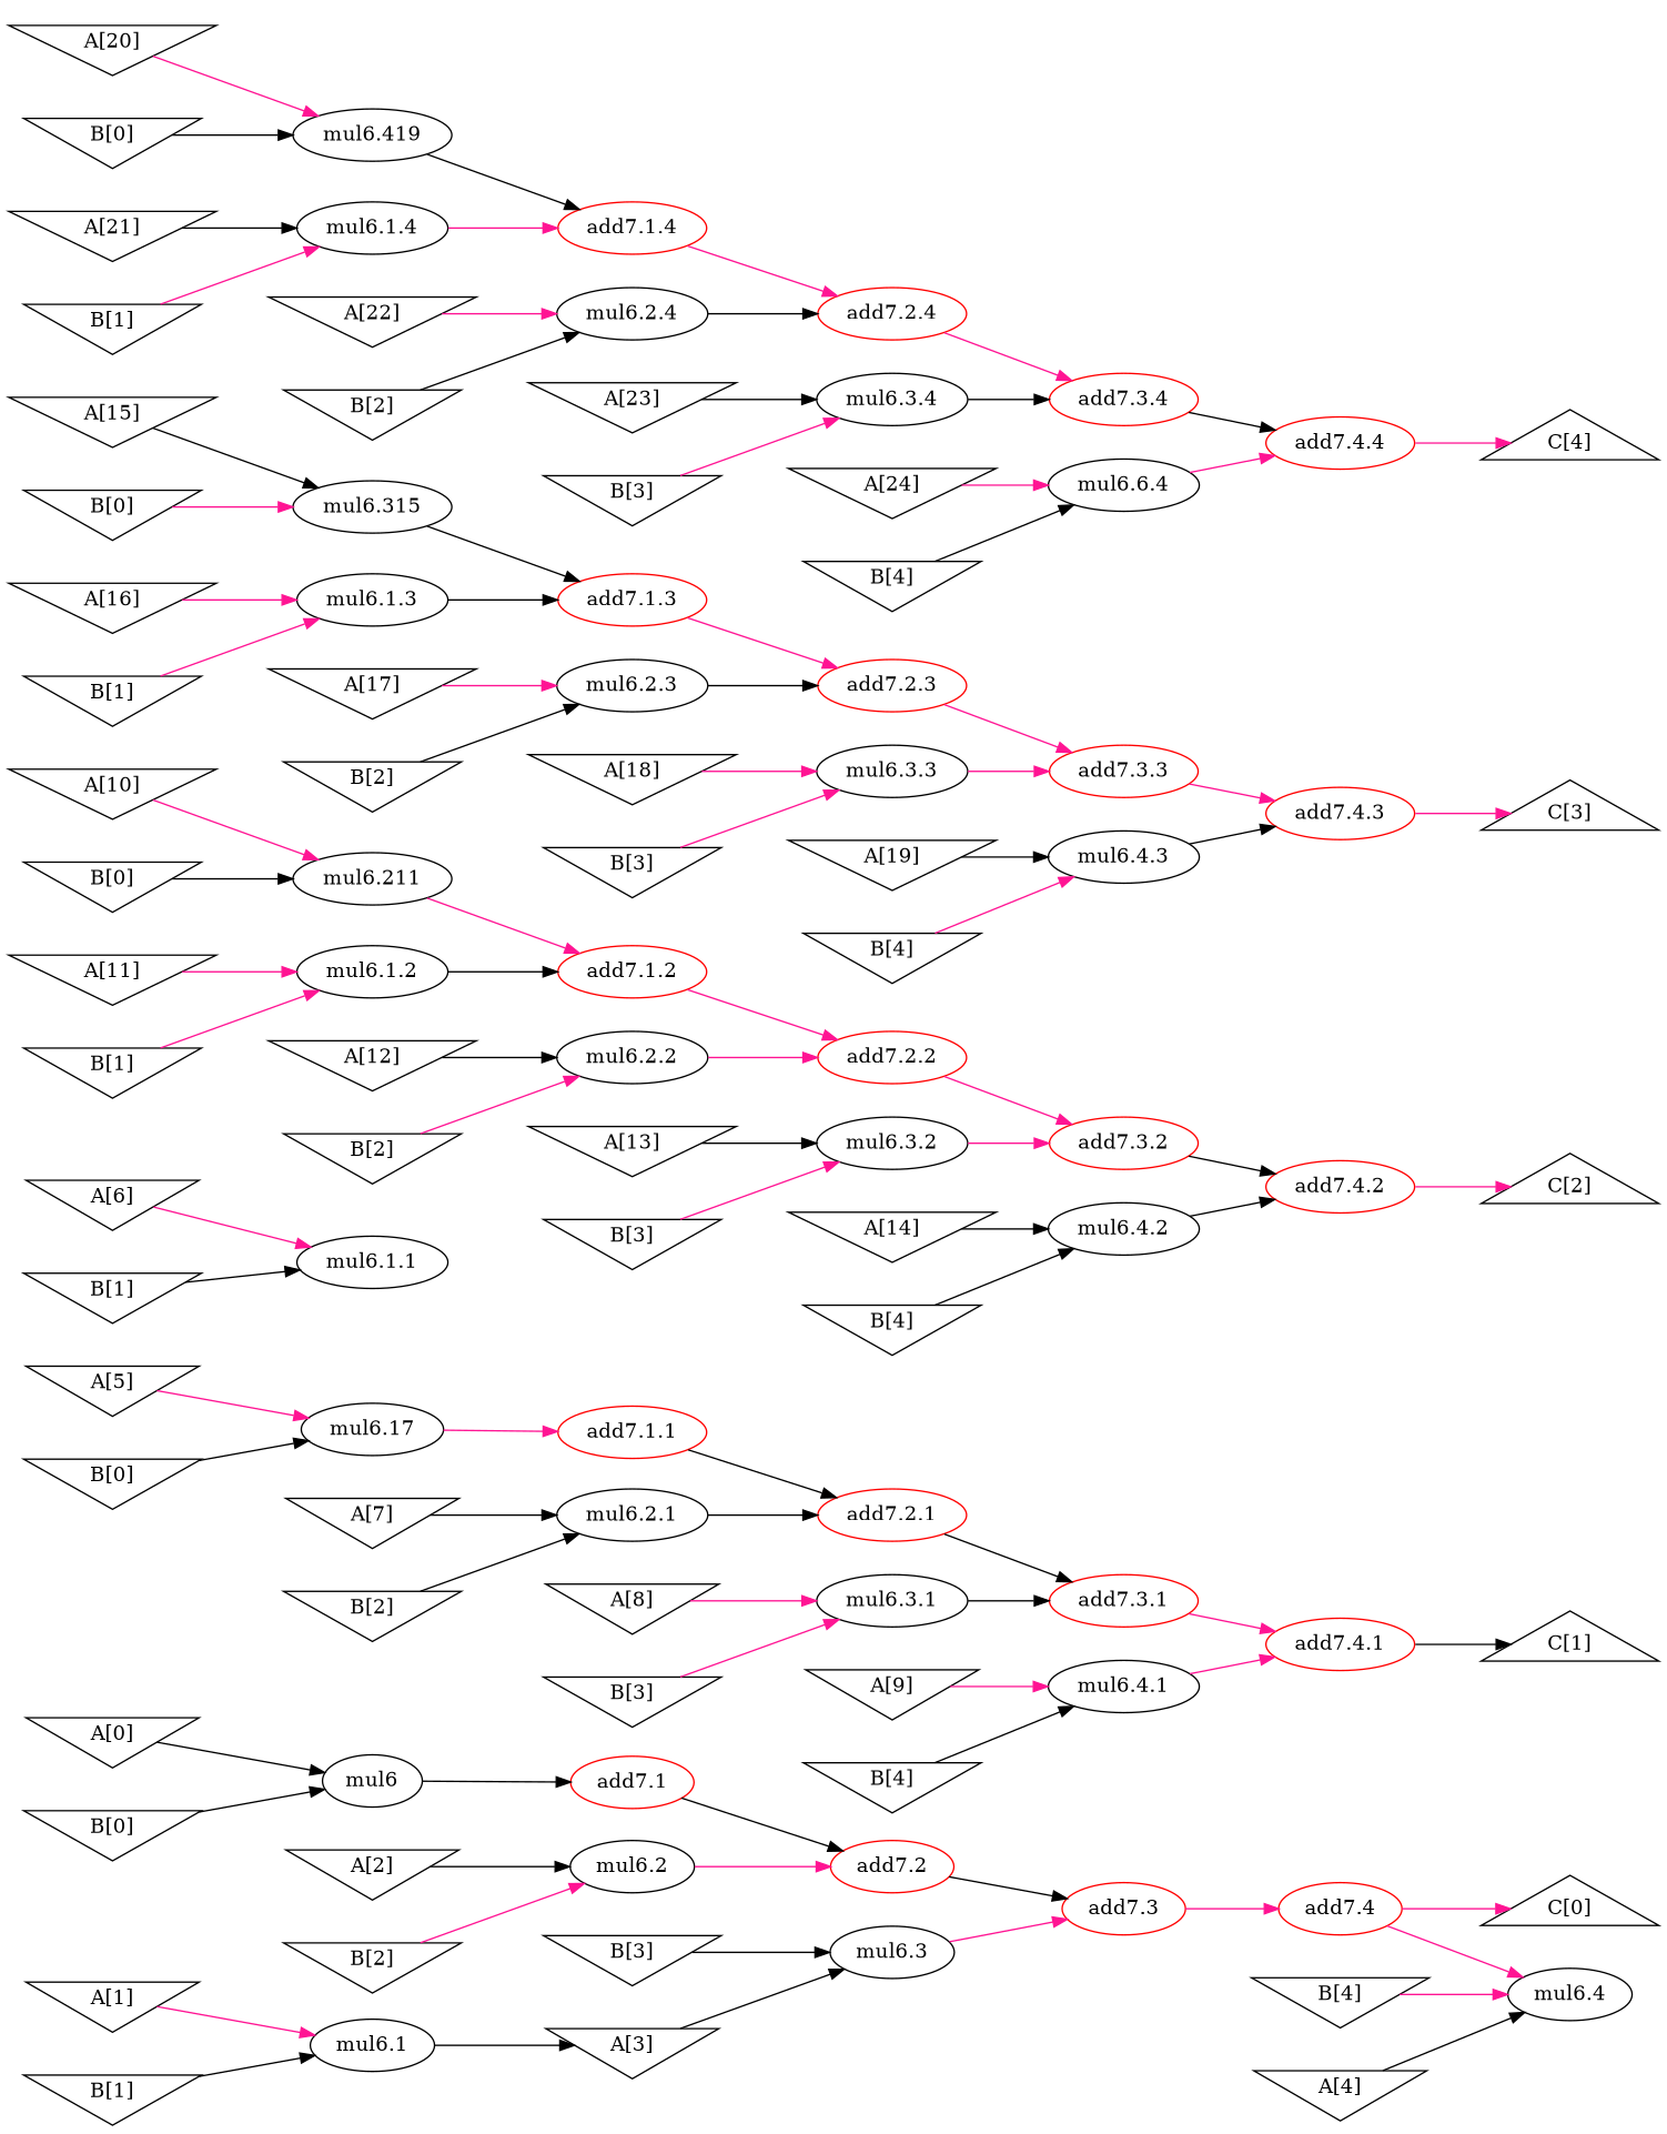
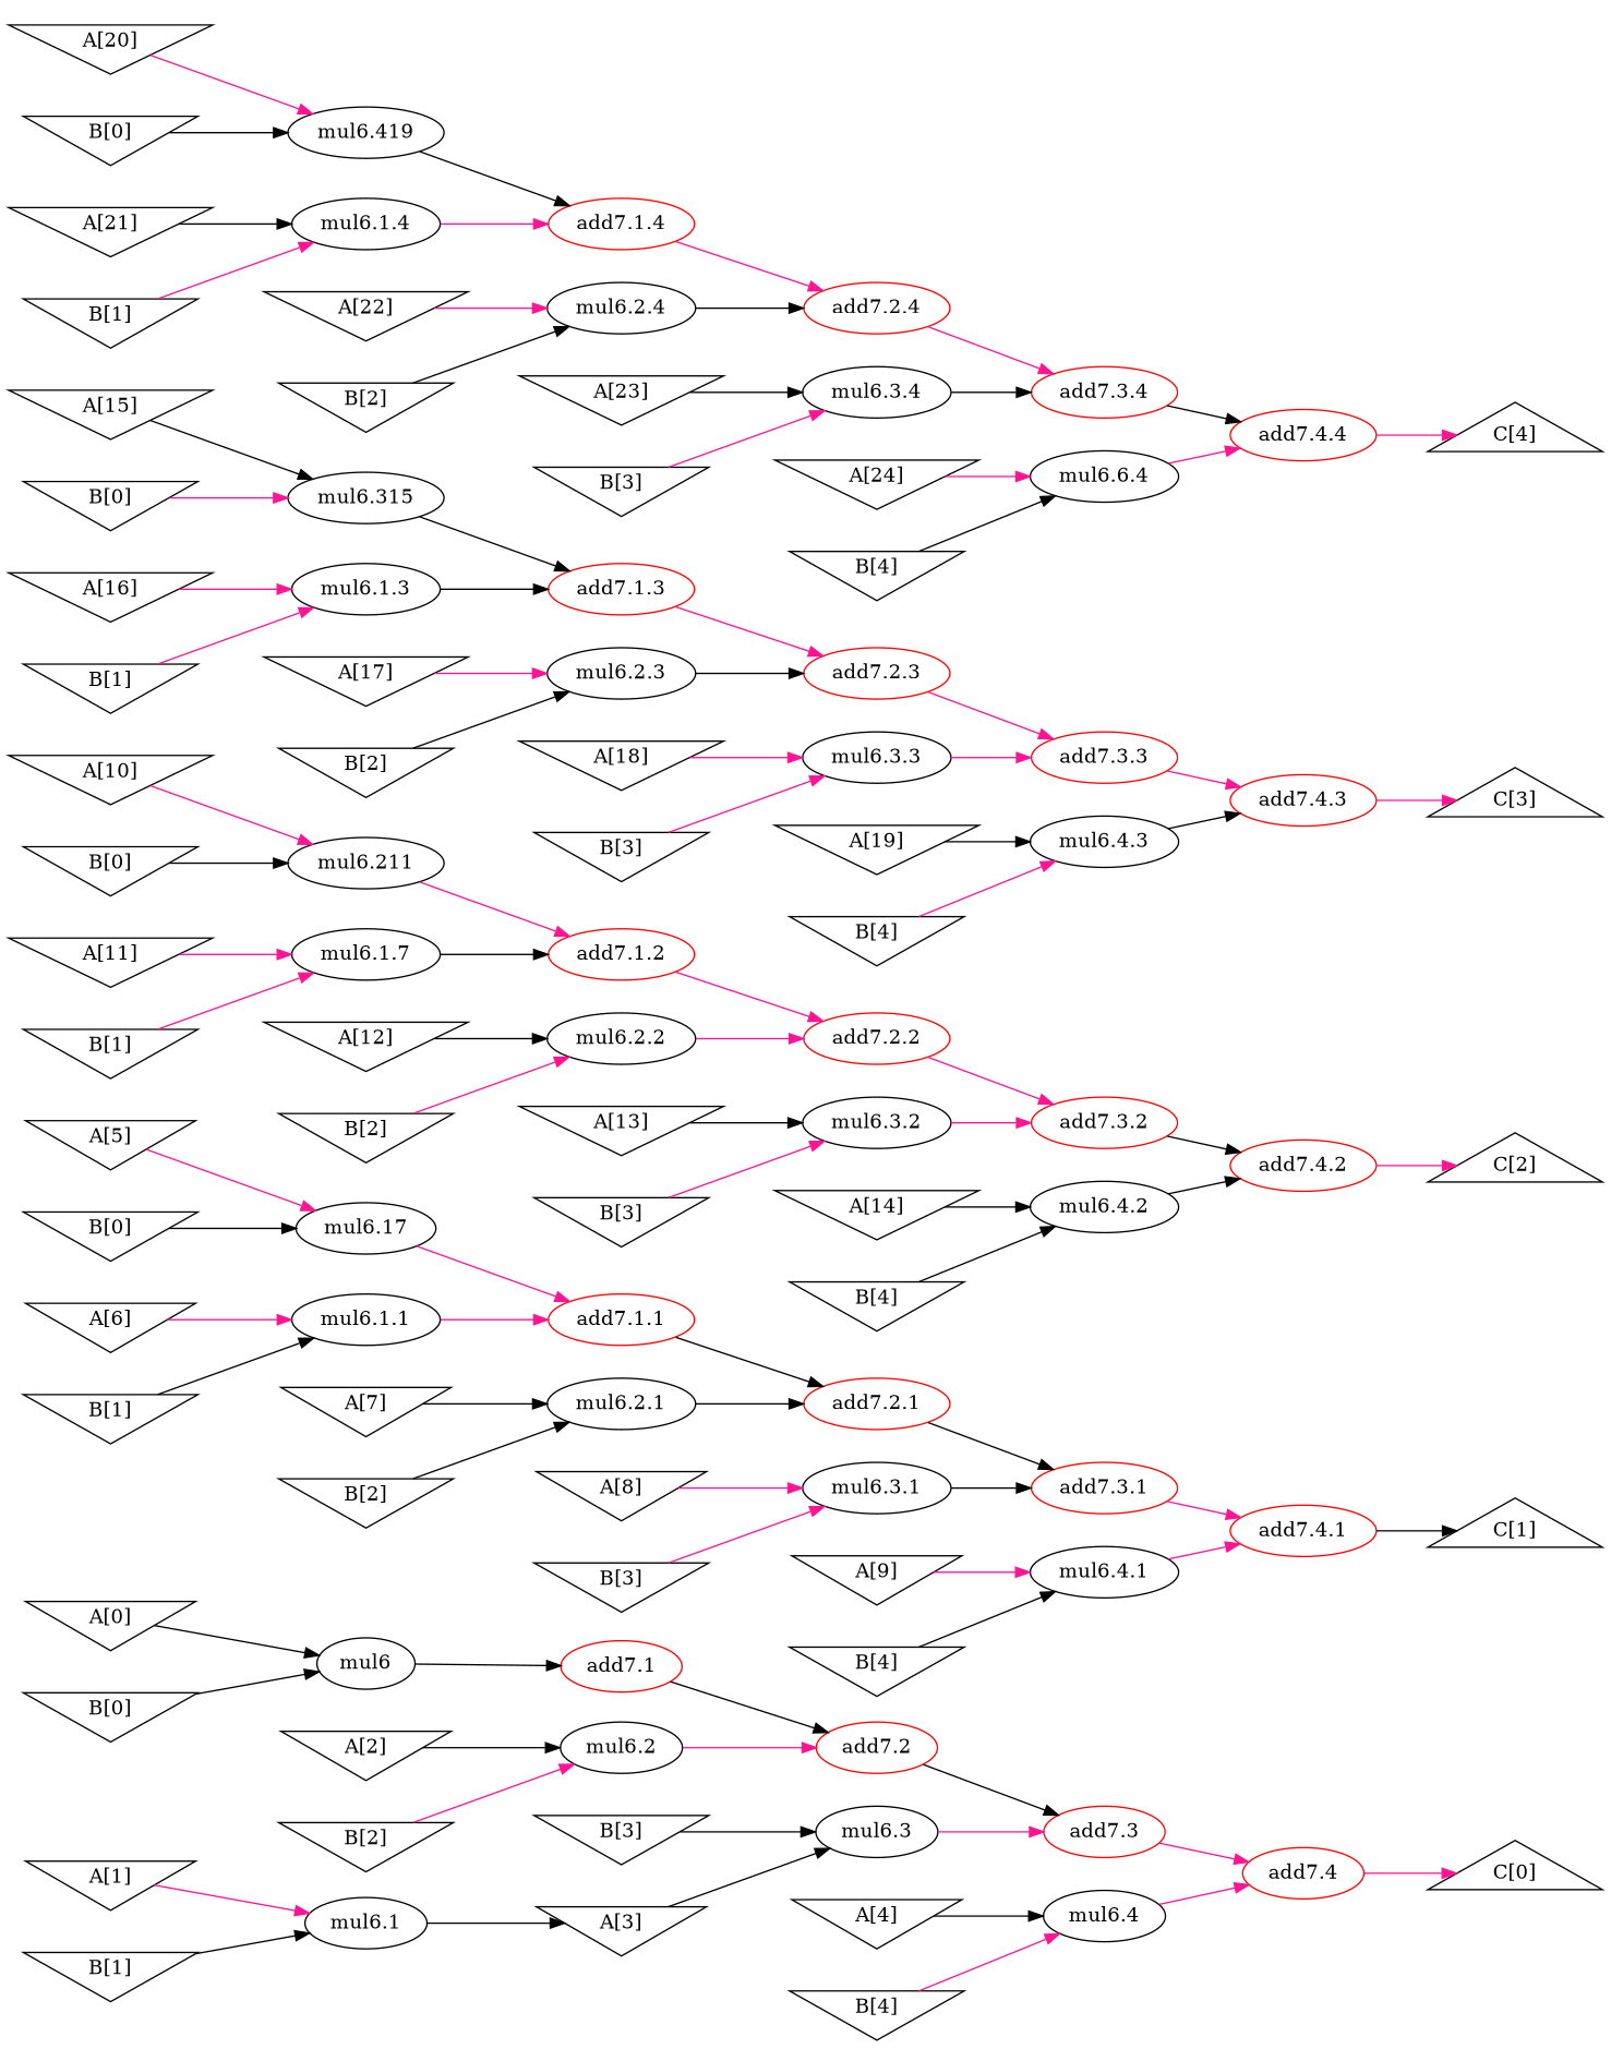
  digraph {
    rankdir=LR
    node [shape=invtriangle]
    edge [color=deeppink]
    n1 [label="A[0]"]
    n2 [label=mul6 shape=ellipse]
    n3 [color=red label="add7.1" shape=ellipse]
    n4 [label="B[0]"]
    n5 [color=red label="add7.2" shape=ellipse]
    n6 [label="A[1]"]
    n7 [label="mul6.1" shape=ellipse]
    n8 [label="A[3]"]
    n9 [label="B[1]"]
    n10 [color=red label="add7.3" shape=ellipse]
    n11 [label="A[2]"]
    n12 [label="mul6.2" shape=ellipse]
    n13 [label="B[2]"]
    n14 [color=red label="add7.4" shape=ellipse]
    n15 [label="mul6.3" shape=ellipse]
    n16 [label="B[3]"]
    n17 [label="C[0]" shape=triangle]
    n18 [label="A[4]"]
    n19 [label="mul6.4" shape=ellipse]
    n20 [label="B[4]"]
    n21 [label="A[5]"]
    n22 [label="mul6.17" shape=ellipse]
    n23 [color=red label="add7.1.1" shape=ellipse]
    n24 [label="B[0]"]
    n25 [color=red label="add7.2.1" shape=ellipse]
    n26 [label="A[6]"]
    n27 [label="mul6.1.1" shape=ellipse]
    n28 [label="B[1]"]
    n29 [color=red label="add7.3.1" shape=ellipse]
    n30 [label="A[7]"]
    n31 [label="mul6.2.1" shape=ellipse]
    n32 [label="B[2]"]
    n33 [color=red label="add7.4.1" shape=ellipse]
    n34 [label="A[8]"]
    n35 [label="mul6.3.1" shape=ellipse]
    n36 [label="B[3]"]
    n37 [label="C[1]" shape=triangle]
    n38 [label="A[9]"]
    n39 [label="mul6.4.1" shape=ellipse]
    n40 [label="B[4]"]
    n41 [label="A[10]"]
    n42 [label="mul6.211" shape=ellipse]
    n43 [color=red label="add7.1.2" shape=ellipse]
    n44 [label="B[0]"]
    n45 [color=red label="add7.2.2" shape=ellipse]
    n46 [label="A[11]"]
-   n47 [label="mul6.1.2" shape=ellipse]
+   n47 [label="mul6.1.7" shape=ellipse]
    n48 [label="B[1]"]
    n49 [color=red label="add7.3.2" shape=ellipse]
    n50 [label="A[12]"]
    n51 [label="mul6.2.2" shape=ellipse]
    n52 [label="B[2]"]
    n53 [color=red label="add7.4.2" shape=ellipse]
    n54 [label="A[13]"]
    n55 [label="mul6.3.2" shape=ellipse]
    n56 [label="B[3]"]
    n57 [label="C[2]" shape=triangle]
    n58 [label="A[14]"]
    n59 [label="mul6.4.2" shape=ellipse]
    n60 [label="B[4]"]
    n61 [label="A[15]"]
    n62 [label="mul6.315" shape=ellipse]
    n63 [color=red label="add7.1.3" shape=ellipse]
    n64 [label="B[0]"]
    n65 [color=red label="add7.2.3" shape=ellipse]
    n66 [label="A[16]"]
    n67 [label="mul6.1.3" shape=ellipse]
    n68 [label="B[1]"]
    n69 [color=red label="add7.3.3" shape=ellipse]
    n70 [label="A[17]"]
    n71 [label="mul6.2.3" shape=ellipse]
    n72 [label="B[2]"]
    n73 [color=red label="add7.4.3" shape=ellipse]
    n74 [label="A[18]"]
    n75 [label="mul6.3.3" shape=ellipse]
    n76 [label="B[3]"]
    n77 [label="C[3]" shape=triangle]
    n78 [label="A[19]"]
    n79 [label="mul6.4.3" shape=ellipse]
    n80 [label="B[4]"]
    n81 [label="A[20]"]
    n82 [label="mul6.419" shape=ellipse]
    n83 [color=red label="add7.1.4" shape=ellipse]
    n84 [label="B[0]"]
    n85 [color=red label="add7.2.4" shape=ellipse]
    n86 [label="A[21]"]
    n87 [label="mul6.1.4" shape=ellipse]
    n88 [label="B[1]"]
    n89 [color=red label="add7.3.4" shape=ellipse]
    n90 [label="A[22]"]
    n91 [label="mul6.2.4" shape=ellipse]
    n92 [label="B[2]"]
    n93 [color=red label="add7.4.4" shape=ellipse]
    n94 [label="A[23]"]
    n95 [label="mul6.3.4" shape=ellipse]
    n96 [label="B[3]"]
    n97 [label="C[4]" shape=triangle]
    n98 [label="A[24]"]
    n99 [label="mul6.6.4" shape=ellipse]
    n100 [label="B[4]"]
    n1 -> n2 [color=black]
    n2 -> n3 [color=black]
    n3 -> n5 [color=black]
    n4 -> n2 [color=black]
    n5 -> n10 [color=black]
    n6 -> n7
    n7 -> n8 [color=black]
    n8 -> n15 [color=black]
    n9 -> n7 [color=black]
    n10 -> n14
    n11 -> n12 [color=black]
    n12 -> n5
    n13 -> n12
    n14 -> n17
    n15 -> n10
    n16 -> n15 [color=black]
    n18 -> n19 [color=black]
-   n14 -> n19
+   n19 -> n14
    n20 -> n19
    n21 -> n22
    n22 -> n23
    n23 -> n25 [color=black]
    n24 -> n22 [color=black]
    n25 -> n29 [color=black]
    n26 -> n27
+   n27 -> n23
    n28 -> n27 [color=black]
    n29 -> n33
    n30 -> n31 [color=black]
    n31 -> n25 [color=black]
    n32 -> n31 [color=black]
    n33 -> n37 [color=black]
    n34 -> n35
    n35 -> n29 [color=black]
    n36 -> n35
    n38 -> n39
    n39 -> n33
    n40 -> n39 [color=black]
    n41 -> n42
    n42 -> n43
    n43 -> n45
    n44 -> n42 [color=black]
    n45 -> n49
    n46 -> n47
    n47 -> n43 [color=black]
    n48 -> n47
    n49 -> n53 [color=black]
    n50 -> n51 [color=black]
    n51 -> n45
    n52 -> n51
    n53 -> n57
    n54 -> n55 [color=black]
    n55 -> n49
    n56 -> n55
    n58 -> n59 [color=black]
    n59 -> n53 [color=black]
    n60 -> n59 [color=black]
    n61 -> n62 [color=black]
    n62 -> n63 [color=black]
    n63 -> n65
    n64 -> n62
    n65 -> n69
    n66 -> n67
    n67 -> n63 [color=black]
    n68 -> n67
    n69 -> n73
    n70 -> n71
    n71 -> n65 [color=black]
    n72 -> n71 [color=black]
    n73 -> n77
    n74 -> n75
    n75 -> n69
    n76 -> n75
    n78 -> n79 [color=black]
    n79 -> n73 [color=black]
    n80 -> n79
    n81 -> n82
    n82 -> n83 [color=black]
    n83 -> n85
    n84 -> n82 [color=black]
    n85 -> n89
    n86 -> n87 [color=black]
    n87 -> n83
    n88 -> n87
    n89 -> n93 [color=black]
    n90 -> n91
    n91 -> n85 [color=black]
    n92 -> n91 [color=black]
    n93 -> n97
    n94 -> n95 [color=black]
    n95 -> n89 [color=black]
    n96 -> n95
    n98 -> n99
    n99 -> n93
    n100 -> n99 [color=black]
  }
